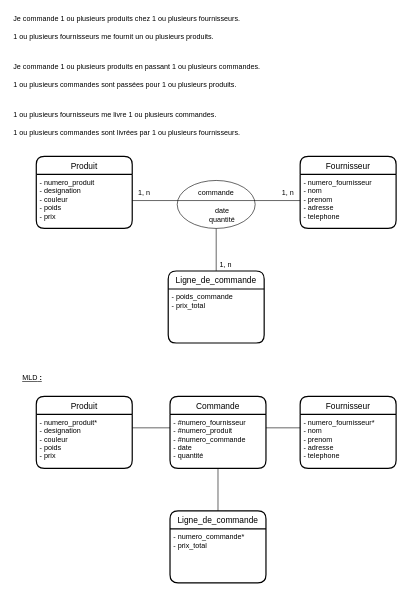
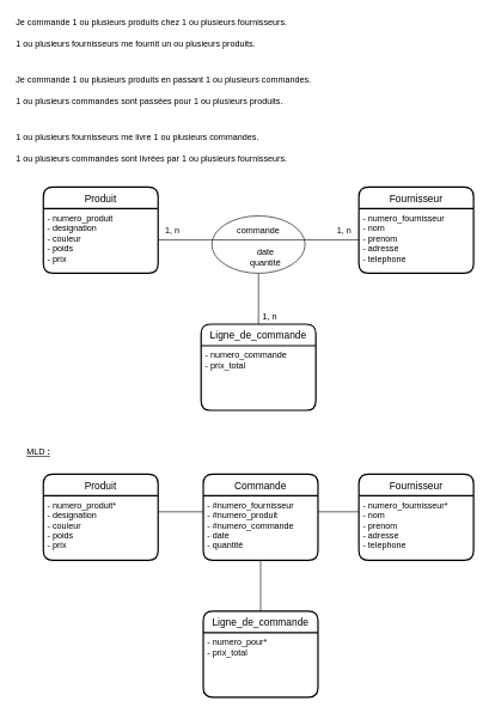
  <mxCell id="0" />
  <mxCell id="1" parent="0" />
  <mxCell id="2" value="" style="ellipse;whiteSpace=wrap;html=1;" vertex="1" parent="1"><mxGeometry x="295" y="300" width="130" height="80" as="geometry" /></mxCell>
  <mxCell id="3" value="" style="endArrow=none;html=1;exitX=1;exitY=0.5;exitDx=0;exitDy=0;" edge="1" parent="1"><mxGeometry width="50" height="50" relative="1" as="geometry"><mxPoint x="220" y="333.5" as="sourcePoint" /><mxPoint x="500" y="333.5" as="targetPoint" /></mxGeometry></mxCell>
  <mxCell id="4" value="commande" style="text;html=1;strokeColor=none;fillColor=none;align=center;verticalAlign=middle;whiteSpace=wrap;rounded=0;" vertex="1" parent="1"><mxGeometry x="340" y="310" width="40" height="20" as="geometry" /></mxCell>
  <mxCell id="5" value="1, n" style="text;html=1;strokeColor=none;fillColor=none;align=center;verticalAlign=middle;whiteSpace=wrap;rounded=0;" vertex="1" parent="1"><mxGeometry x="220" y="310" width="40" height="20" as="geometry" /></mxCell>
  <mxCell id="6" value="1, n" style="text;html=1;strokeColor=none;fillColor=none;align=center;verticalAlign=middle;whiteSpace=wrap;rounded=0;" vertex="1" parent="1"><mxGeometry x="460" y="310" width="40" height="20" as="geometry" /></mxCell>
  <mxCell id="7" value="&lt;u&gt;MLD&lt;b&gt;&amp;nbsp;:&lt;/b&gt;&lt;/u&gt;" style="text;html=1;strokeColor=none;fillColor=none;align=left;verticalAlign=middle;whiteSpace=wrap;rounded=0;" vertex="1" parent="1"><mxGeometry x="35" y="620" width="330" height="20" as="geometry" /></mxCell>
  <mxCell id="8" value="Je commande 1 ou plusieurs produits chez 1 ou plusieurs fournisseurs." style="text;html=1;strokeColor=none;fillColor=none;align=left;verticalAlign=middle;whiteSpace=wrap;rounded=0;" vertex="1" parent="1"><mxGeometry x="20" y="20" width="406" height="20" as="geometry" /></mxCell>
  <mxCell id="9" value="" style="edgeStyle=orthogonalEdgeStyle;rounded=0;orthogonalLoop=1;jettySize=auto;html=1;" edge="1" parent="1" source="10" target="27"><mxGeometry relative="1" as="geometry" /></mxCell>
  <mxCell id="10" value="1, n" style="text;html=1;strokeColor=none;fillColor=none;align=center;verticalAlign=middle;whiteSpace=wrap;rounded=0;" vertex="1" parent="1"><mxGeometry x="356" y="431" width="40" height="20" as="geometry" /></mxCell>
  <mxCell id="11" value="" style="endArrow=none;html=1;exitX=0.5;exitY=0;exitDx=0;exitDy=0;entryX=0.5;entryY=1;entryDx=0;entryDy=0;" edge="1" parent="1" source="26" target="2"><mxGeometry width="50" height="50" relative="1" as="geometry"><mxPoint x="676" y="411" as="sourcePoint" /><mxPoint x="296" y="330" as="targetPoint" /></mxGeometry></mxCell>
  <mxCell id="12" value="Je commande 1 ou plusieurs produits en passant 1 ou plusieurs commandes." style="text;html=1;strokeColor=none;fillColor=none;align=left;verticalAlign=middle;whiteSpace=wrap;rounded=0;" vertex="1" parent="1"><mxGeometry x="20" y="100" width="426" height="20" as="geometry" /></mxCell>
  <mxCell id="13" value="1 ou plusieurs commandes sont passées pour 1 ou plusieurs produits." style="text;html=1;strokeColor=none;fillColor=none;align=left;verticalAlign=middle;whiteSpace=wrap;rounded=0;" vertex="1" parent="1"><mxGeometry x="20" y="130" width="460" height="20" as="geometry" /></mxCell>
  <mxCell id="14" value="1 ou plusieurs fournisseurs me fournit un ou plusieurs produits." style="text;html=1;strokeColor=none;fillColor=none;align=left;verticalAlign=middle;whiteSpace=wrap;rounded=0;" vertex="1" parent="1"><mxGeometry x="20" y="50" width="380" height="20" as="geometry" /></mxCell>
  <mxCell id="15" value="1 ou plusieurs fournisseurs me livre 1 ou plusieurs commandes." style="text;html=1;strokeColor=none;fillColor=none;align=left;verticalAlign=middle;whiteSpace=wrap;rounded=0;" vertex="1" parent="1"><mxGeometry x="20" y="180" width="426" height="20" as="geometry" /></mxCell>
  <mxCell id="16" value="1 ou plusieurs commandes sont livrées par 1 ou plusieurs fournisseurs." style="text;html=1;strokeColor=none;fillColor=none;align=left;verticalAlign=middle;whiteSpace=wrap;rounded=0;" vertex="1" parent="1"><mxGeometry x="20" y="210" width="460" height="20" as="geometry" /></mxCell>
  <mxCell id="17" value="date&lt;br&gt;quantité" style="text;html=1;strokeColor=none;fillColor=none;align=center;verticalAlign=middle;whiteSpace=wrap;rounded=0;" vertex="1" parent="1"><mxGeometry x="350" y="347" width="40" height="20" as="geometry" /></mxCell>
  <mxCell id="18" value="" style="endArrow=none;html=1;entryX=0;entryY=0.25;entryDx=0;entryDy=0;exitX=1;exitY=0.25;exitDx=0;exitDy=0;" edge="1" parent="1" target="33" source="29"><mxGeometry width="50" height="50" relative="1" as="geometry"><mxPoint x="239" y="740" as="sourcePoint" /><mxPoint x="249" y="740" as="targetPoint" /></mxGeometry></mxCell>
  <mxCell id="19" value="" style="edgeStyle=orthogonalEdgeStyle;rounded=0;orthogonalLoop=1;jettySize=auto;html=1;" edge="1" parent="1" target="35"><mxGeometry relative="1" as="geometry"><mxPoint x="376" y="851" as="sourcePoint" /></mxGeometry></mxCell>
  <mxCell id="20" value="" style="endArrow=none;html=1;exitX=0.5;exitY=0;exitDx=0;exitDy=0;entryX=0.5;entryY=1;entryDx=0;entryDy=0;" edge="1" parent="1" source="34" target="33"><mxGeometry width="50" height="50" relative="1" as="geometry"><mxPoint x="676" y="811" as="sourcePoint" /><mxPoint x="363" y="810" as="targetPoint" /></mxGeometry></mxCell>
  <mxCell id="21" value="" style="endArrow=none;html=1;entryX=1;entryY=0.25;entryDx=0;entryDy=0;exitX=0;exitY=0.25;exitDx=0;exitDy=0;" edge="1" parent="1" target="33" source="31"><mxGeometry width="50" height="50" relative="1" as="geometry"><mxPoint x="479" y="750" as="sourcePoint" /><mxPoint x="-11" y="800" as="targetPoint" /></mxGeometry></mxCell>
  <mxCell id="22" value="Produit" style="swimlane;childLayout=stackLayout;horizontal=1;startSize=30;horizontalStack=0;rounded=1;fontSize=14;fontStyle=0;strokeWidth=2;resizeParent=0;resizeLast=1;shadow=0;dashed=0;align=center;" vertex="1" parent="1"><mxGeometry x="60" y="260" width="160" height="120" as="geometry" /></mxCell>
  <mxCell id="23" value="- numero_produit&#10;- designation&#10;- couleur&#10;- poids&#10;- prix" style="align=left;strokeColor=none;fillColor=none;spacingLeft=4;fontSize=12;verticalAlign=top;resizable=0;rotatable=0;part=1;" vertex="1" parent="22"><mxGeometry y="30" width="160" height="90" as="geometry" /></mxCell>
  <mxCell id="24" value="Fournisseur" style="swimlane;childLayout=stackLayout;horizontal=1;startSize=30;horizontalStack=0;rounded=1;fontSize=14;fontStyle=0;strokeWidth=2;resizeParent=0;resizeLast=1;shadow=0;dashed=0;align=center;" vertex="1" parent="1"><mxGeometry x="500" y="260" width="160" height="120" as="geometry" /></mxCell>
  <mxCell id="25" value="- numero_fournisseur&#10;- nom&#10;- prenom&#10;- adresse&#10;- telephone" style="align=left;strokeColor=none;fillColor=none;spacingLeft=4;fontSize=12;verticalAlign=top;resizable=0;rotatable=0;part=1;" vertex="1" parent="24"><mxGeometry y="30" width="160" height="90" as="geometry" /></mxCell>
  <mxCell id="26" value="Ligne_de_commande" style="swimlane;childLayout=stackLayout;horizontal=1;startSize=30;horizontalStack=0;rounded=1;fontSize=14;fontStyle=0;strokeWidth=2;resizeParent=0;resizeLast=1;shadow=0;dashed=0;align=center;" vertex="1" parent="1"><mxGeometry x="280" y="451" width="160" height="120" as="geometry" /></mxCell>
- <mxCell id="27" value="- poids_commande&#10;- prix_total&#10;" style="align=left;strokeColor=none;fillColor=none;spacingLeft=4;fontSize=12;verticalAlign=top;resizable=0;rotatable=0;part=1;" vertex="1" parent="26"><mxGeometry y="30" width="160" height="90" as="geometry" /></mxCell>
+ <mxCell id="27" value="- numero_commande&#10;- prix_total&#10;" style="align=left;strokeColor=none;fillColor=none;spacingLeft=4;fontSize=12;verticalAlign=top;resizable=0;rotatable=0;part=1;" vertex="1" parent="26"><mxGeometry y="30" width="160" height="90" as="geometry" /></mxCell>
  <mxCell id="28" value="Produit" style="swimlane;childLayout=stackLayout;horizontal=1;startSize=30;horizontalStack=0;rounded=1;fontSize=14;fontStyle=0;strokeWidth=2;resizeParent=0;resizeLast=1;shadow=0;dashed=0;align=center;" vertex="1" parent="1"><mxGeometry x="60" y="660" width="160" height="120" as="geometry" /></mxCell>
  <mxCell id="29" value="- numero_produit*&#10;- designation&#10;- couleur&#10;- poids&#10;- prix" style="align=left;strokeColor=none;fillColor=none;spacingLeft=4;fontSize=12;verticalAlign=top;resizable=0;rotatable=0;part=1;" vertex="1" parent="28"><mxGeometry y="30" width="160" height="90" as="geometry" /></mxCell>
  <mxCell id="30" value="Fournisseur" style="swimlane;childLayout=stackLayout;horizontal=1;startSize=30;horizontalStack=0;rounded=1;fontSize=14;fontStyle=0;strokeWidth=2;resizeParent=0;resizeLast=1;shadow=0;dashed=0;align=center;" vertex="1" parent="1"><mxGeometry x="500" y="660" width="160" height="120" as="geometry" /></mxCell>
  <mxCell id="31" value="- numero_fournisseur*&#10;- nom&#10;- prenom&#10;- adresse&#10;- telephone" style="align=left;strokeColor=none;fillColor=none;spacingLeft=4;fontSize=12;verticalAlign=top;resizable=0;rotatable=0;part=1;" vertex="1" parent="30"><mxGeometry y="30" width="160" height="90" as="geometry" /></mxCell>
  <mxCell id="32" value="Commande" style="swimlane;childLayout=stackLayout;horizontal=1;startSize=30;horizontalStack=0;rounded=1;fontSize=14;fontStyle=0;strokeWidth=2;resizeParent=0;resizeLast=1;shadow=0;dashed=0;align=center;" vertex="1" parent="1"><mxGeometry x="283" y="660" width="160" height="120" as="geometry" /></mxCell>
  <mxCell id="33" value="- #numero_fournisseur&#10;- #numero_produit&#10;- #numero_commande&#10;- date&#10;- quantité" style="align=left;strokeColor=none;fillColor=none;spacingLeft=4;fontSize=12;verticalAlign=top;resizable=0;rotatable=0;part=1;" vertex="1" parent="32"><mxGeometry y="30" width="160" height="90" as="geometry" /></mxCell>
  <mxCell id="34" value="Ligne_de_commande" style="swimlane;childLayout=stackLayout;horizontal=1;startSize=30;horizontalStack=0;rounded=1;fontSize=14;fontStyle=0;strokeWidth=2;resizeParent=0;resizeLast=1;shadow=0;dashed=0;align=center;" vertex="1" parent="1"><mxGeometry x="283" y="851" width="160" height="120" as="geometry" /></mxCell>
- <mxCell id="35" value="- numero_commande*&#10;- prix_total&#10;" style="align=left;strokeColor=none;fillColor=none;spacingLeft=4;fontSize=12;verticalAlign=top;resizable=0;rotatable=0;part=1;" vertex="1" parent="34"><mxGeometry y="30" width="160" height="90" as="geometry" /></mxCell>
+ <mxCell id="35" value="- numero_pour*&#10;- prix_total&#10;" style="align=left;strokeColor=none;fillColor=none;spacingLeft=4;fontSize=12;verticalAlign=top;resizable=0;rotatable=0;part=1;" vertex="1" parent="34"><mxGeometry y="30" width="160" height="90" as="geometry" /></mxCell>
